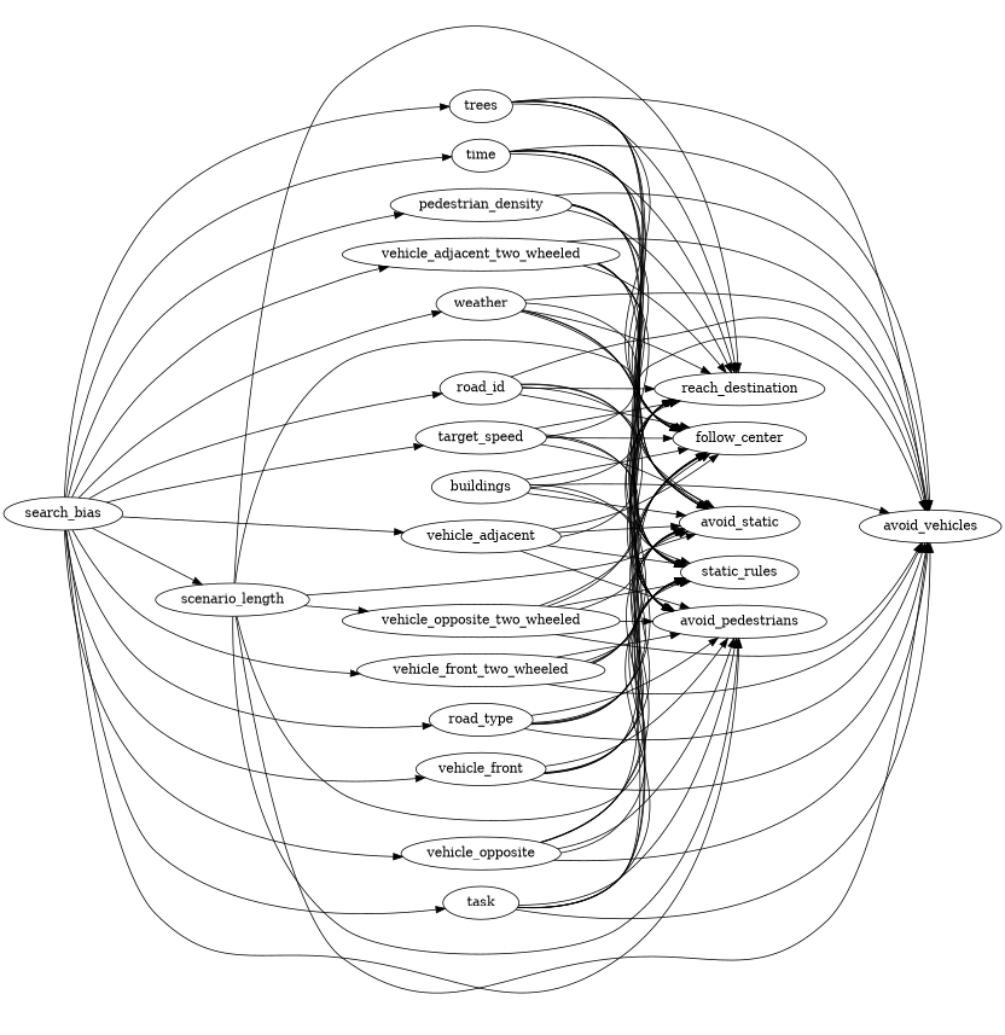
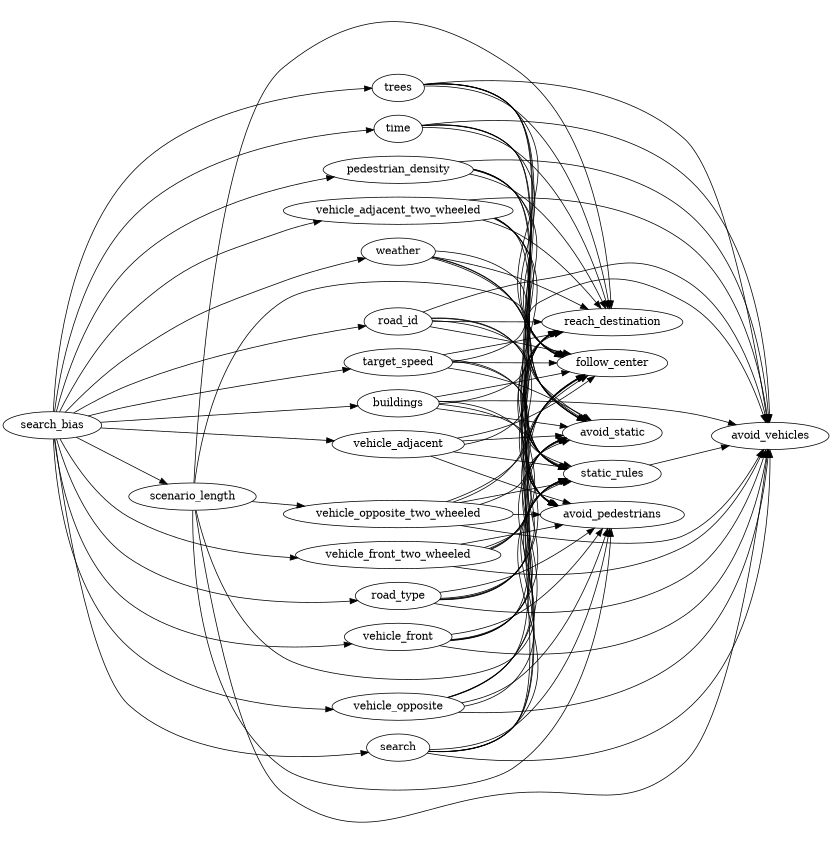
  digraph {
    rankdir=LR
    edge [expected=no_effect included=1]
    search_bias
    road_type
    road_id
    scenario_length
    vehicle_front
    vehicle_adjacent
    vehicle_opposite
    vehicle_front_two_wheeled
    vehicle_adjacent_two_wheeled
    time
    weather
    pedestrian_density
    target_speed
    trees
    buildings
-   task
+   task [label=search]
    follow_center
    avoid_vehicles
    avoid_pedestrians
    avoid_static
    n21 [label=static_rules]
    reach_destination
    vehicle_opposite_two_wheeled
    search_bias -> road_type [expected="" included=""]
    search_bias -> road_id [expected="" included=""]
    search_bias -> scenario_length [expected="" included=""]
    search_bias -> vehicle_front [expected="" included=""]
    search_bias -> vehicle_adjacent [expected="" included=""]
    search_bias -> vehicle_opposite [expected="" included=""]
    search_bias -> vehicle_front_two_wheeled [expected="" included=""]
    search_bias -> vehicle_adjacent_two_wheeled [expected="" included=""]
    search_bias -> time [expected="" included=""]
    search_bias -> weather [expected="" included=""]
    search_bias -> pedestrian_density [expected="" included=""]
    search_bias -> target_speed [expected="" included=""]
    search_bias -> trees [expected="" included=""]
-   search_bias -> avoid_pedestrians [expected="" included=""]
+   search_bias -> buildings [expected="" included=""]
    search_bias -> task [expected="" included=""]
    road_type -> follow_center
    road_type -> avoid_vehicles
    road_type -> avoid_pedestrians
    road_type -> avoid_static
    road_type -> n21
    road_type -> reach_destination
    road_id -> follow_center
    road_id -> avoid_vehicles
    road_id -> avoid_pedestrians
    road_id -> avoid_static
    road_id -> n21
    road_id -> reach_destination
    scenario_length -> follow_center
    scenario_length -> avoid_vehicles
    scenario_length -> avoid_pedestrians
-   scenario_length -> avoid_static
    scenario_length -> n21
    scenario_length -> reach_destination
    scenario_length -> vehicle_opposite_two_wheeled [expected="" included=""]
    vehicle_front -> follow_center
    vehicle_front -> avoid_vehicles
    vehicle_front -> avoid_pedestrians
    vehicle_front -> avoid_static
    vehicle_front -> n21
    vehicle_front -> reach_destination
    vehicle_adjacent -> follow_center
    vehicle_adjacent -> avoid_pedestrians
    vehicle_adjacent -> avoid_static
    vehicle_adjacent -> n21
    vehicle_adjacent -> reach_destination
    vehicle_opposite -> follow_center
    vehicle_opposite -> avoid_vehicles
    vehicle_opposite -> avoid_pedestrians
    vehicle_opposite -> avoid_static
    vehicle_opposite -> n21
    vehicle_opposite -> reach_destination
    vehicle_front_two_wheeled -> follow_center
    vehicle_front_two_wheeled -> avoid_vehicles
    vehicle_front_two_wheeled -> avoid_pedestrians
    vehicle_front_two_wheeled -> avoid_static
    vehicle_front_two_wheeled -> n21
    vehicle_front_two_wheeled -> reach_destination
    vehicle_adjacent_two_wheeled -> follow_center
    vehicle_adjacent_two_wheeled -> avoid_vehicles
    vehicle_adjacent_two_wheeled -> avoid_pedestrians
    vehicle_adjacent_two_wheeled -> avoid_static
    vehicle_adjacent_two_wheeled -> n21
    vehicle_adjacent_two_wheeled -> reach_destination
    time -> follow_center
    time -> avoid_vehicles
-   time -> avoid_pedestrians
    time -> avoid_static
    time -> n21
    time -> reach_destination
    weather -> follow_center
-   weather -> avoid_vehicles
+   n21 -> avoid_vehicles
    weather -> avoid_pedestrians
    weather -> avoid_static
    weather -> n21
    weather -> reach_destination
    pedestrian_density -> follow_center
    pedestrian_density -> avoid_vehicles
    pedestrian_density -> avoid_pedestrians
    pedestrian_density -> avoid_static
    pedestrian_density -> n21
    pedestrian_density -> reach_destination
    target_speed -> follow_center
    target_speed -> avoid_vehicles
    target_speed -> avoid_pedestrians
    target_speed -> avoid_static
    target_speed -> n21
    target_speed -> reach_destination
    trees -> follow_center
    trees -> avoid_vehicles
    trees -> avoid_pedestrians
    trees -> avoid_static
    trees -> n21
    trees -> reach_destination
    buildings -> follow_center
    buildings -> avoid_vehicles
    buildings -> avoid_pedestrians
    buildings -> avoid_static
    buildings -> n21
    buildings -> reach_destination
    task -> follow_center
    task -> avoid_vehicles
    task -> avoid_pedestrians
    task -> avoid_static
    task -> n21
    task -> reach_destination
    vehicle_opposite_two_wheeled -> follow_center
    vehicle_opposite_two_wheeled -> avoid_vehicles
    vehicle_opposite_two_wheeled -> avoid_pedestrians
    vehicle_opposite_two_wheeled -> avoid_static
    vehicle_opposite_two_wheeled -> n21
    vehicle_opposite_two_wheeled -> reach_destination
  }
